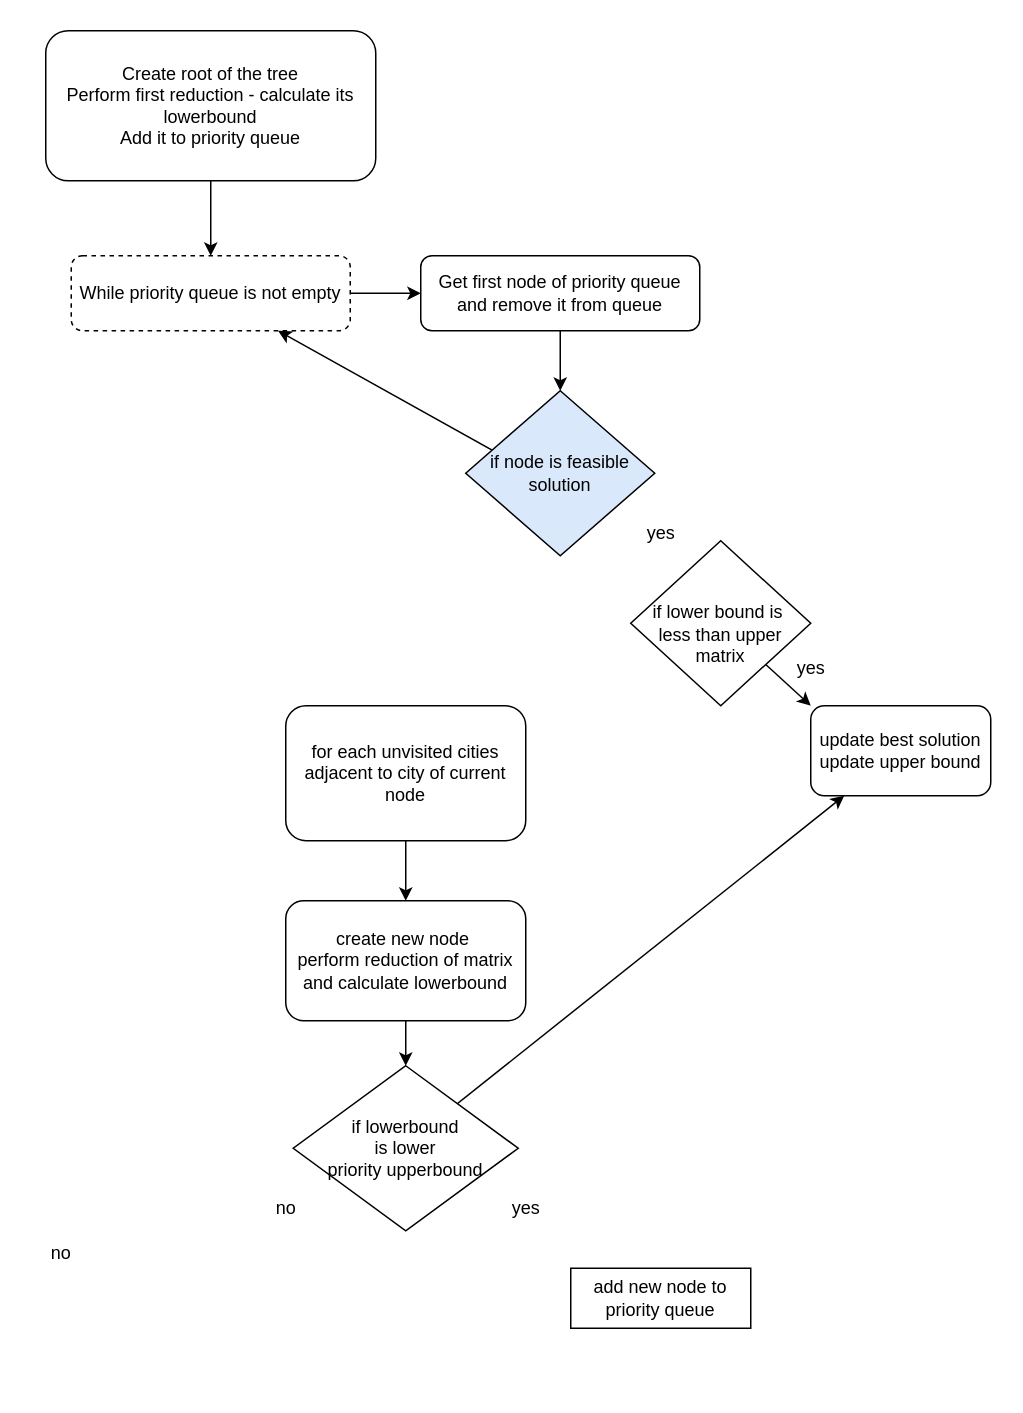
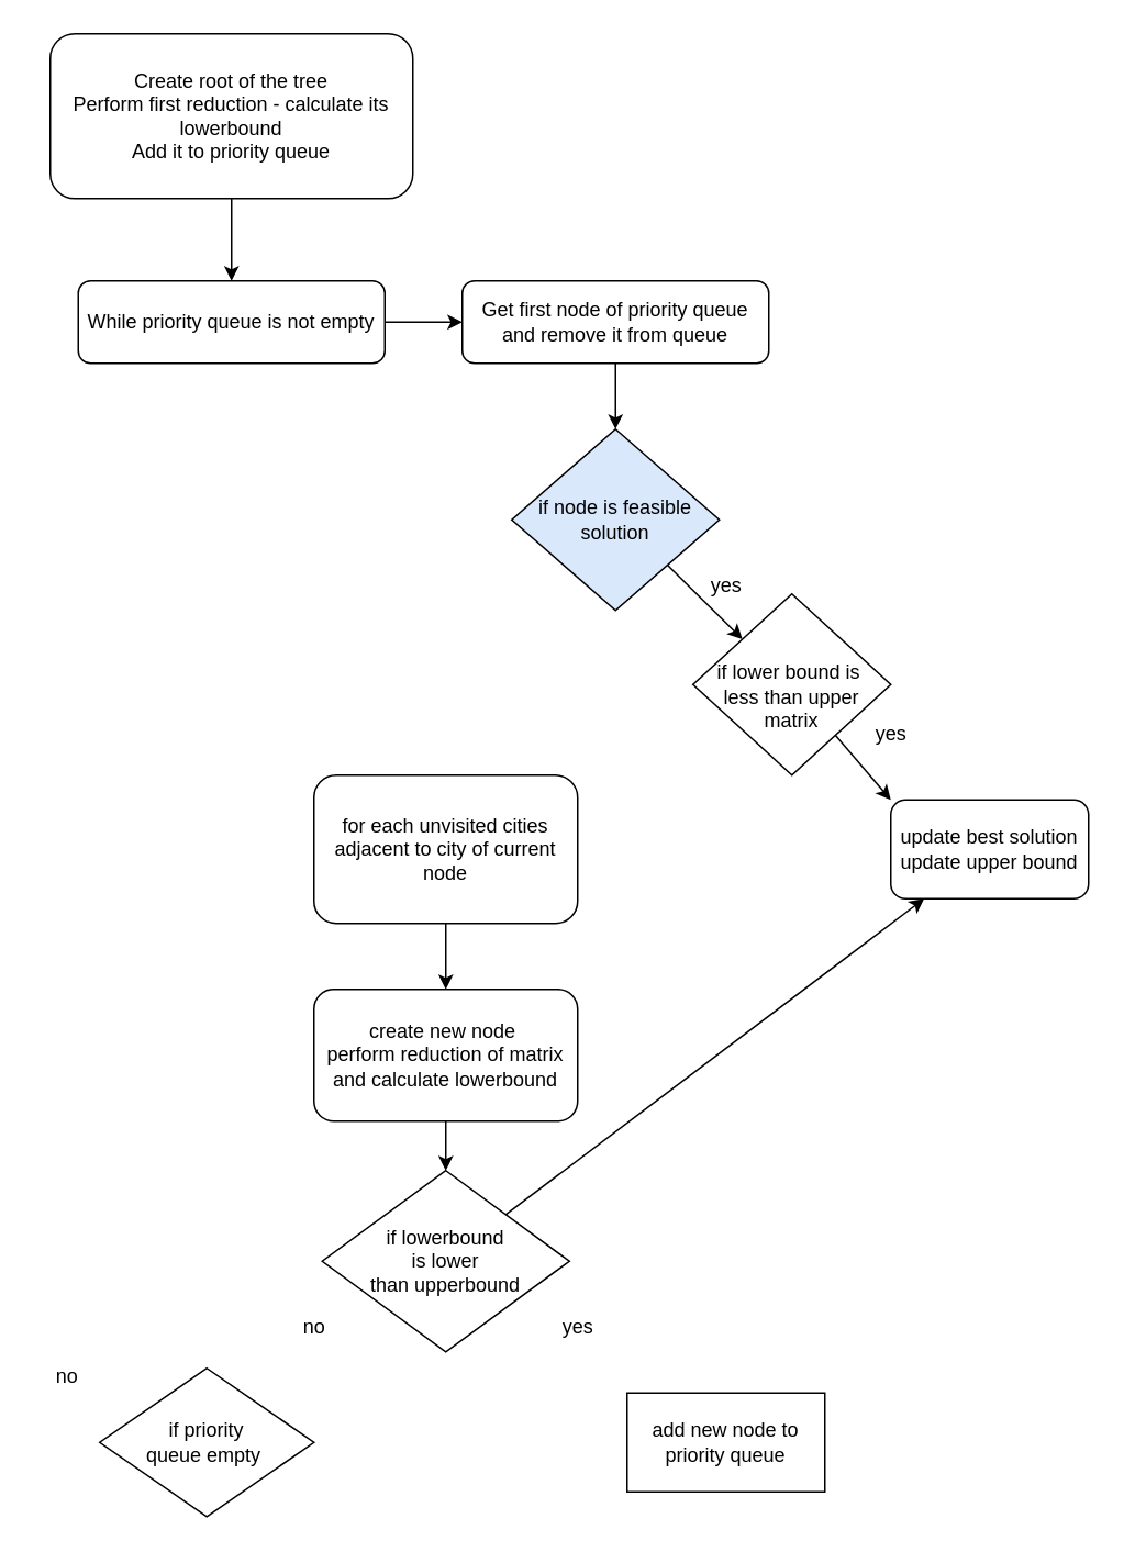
  <mxCell id="0" />
  <mxCell id="1" parent="0" />
  <mxCell id="2" value="" style="edgeStyle=orthogonalEdgeStyle;rounded=0;orthogonalLoop=1;jettySize=auto;html=1;" edge="1" parent="1" source="3" target="5"><mxGeometry relative="1" as="geometry" /></mxCell>
  <mxCell id="3" value="Create root of the tree&lt;br&gt;Perform first reduction - calculate its lowerbound&lt;br&gt;Add it to priority queue" style="rounded=1;whiteSpace=wrap;html=1;fontSize=12;glass=0;strokeWidth=1;shadow=0;" parent="1" vertex="1"><mxGeometry x="30" y="20" width="220" height="100" as="geometry" /></mxCell>
  <mxCell id="4" value="" style="edgeStyle=orthogonalEdgeStyle;rounded=0;orthogonalLoop=1;jettySize=auto;html=1;" edge="1" parent="1" source="5" target="7"><mxGeometry relative="1" as="geometry" /></mxCell>
- <mxCell id="5" value="While priority queue is not empty" style="rounded=1;whiteSpace=wrap;html=1;fontSize=12;glass=0;strokeWidth=1;shadow=0;dashed=1;" vertex="1" parent="1"><mxGeometry x="47" y="170" width="186" height="50" as="geometry" /></mxCell>
+ <mxCell id="5" value="While priority queue is not empty" style="rounded=1;whiteSpace=wrap;html=1;fontSize=12;glass=0;strokeWidth=1;shadow=0;" vertex="1" parent="1"><mxGeometry x="47" y="170" width="186" height="50" as="geometry" /></mxCell>
  <mxCell id="6" style="edgeStyle=orthogonalEdgeStyle;rounded=0;orthogonalLoop=1;jettySize=auto;html=1;exitX=0.5;exitY=1;exitDx=0;exitDy=0;entryX=0.5;entryY=0;entryDx=0;entryDy=0;" edge="1" parent="1" source="7" target="9"><mxGeometry relative="1" as="geometry" /></mxCell>
  <mxCell id="7" value="Get first node of priority queue and remove it from queue" style="rounded=1;whiteSpace=wrap;html=1;fontSize=12;glass=0;strokeWidth=1;shadow=0;" vertex="1" parent="1"><mxGeometry x="280" y="170" width="186" height="50" as="geometry" /></mxCell>
- <mxCell id="8" style="rounded=0;orthogonalLoop=1;jettySize=auto;html=1;exitX=1;exitY=1;exitDx=0;exitDy=0;" edge="1" parent="1" source="9" target="5"><mxGeometry relative="1" as="geometry"><mxPoint x="450" y="380" as="targetPoint" /></mxGeometry></mxCell>
+ <mxCell id="8" style="rounded=0;orthogonalLoop=1;jettySize=auto;html=1;exitX=1;exitY=1;exitDx=0;exitDy=0;entryX=0;entryY=0;entryDx=0;entryDy=0;" edge="1" parent="1" source="9" target="11"><mxGeometry relative="1" as="geometry"><mxPoint x="450" y="380" as="targetPoint" /></mxGeometry></mxCell>
  <mxCell id="9" value="if node is feasible solution" style="rhombus;whiteSpace=wrap;html=1;fillColor=#dae8fc;" vertex="1" parent="1"><mxGeometry x="310" y="260" width="126" height="110" as="geometry" /></mxCell>
  <mxCell id="10" value="" style="rounded=0;orthogonalLoop=1;jettySize=auto;html=1;entryX=0;entryY=0;entryDx=0;entryDy=0;" edge="1" parent="1" source="11" target="13"><mxGeometry relative="1" as="geometry" /></mxCell>
  <mxCell id="11" value="&lt;br&gt;if lower bound is&amp;nbsp;&lt;br&gt;less than upper matrix" style="rhombus;whiteSpace=wrap;html=1;" vertex="1" parent="1"><mxGeometry x="420" y="360" width="120" height="110" as="geometry" /></mxCell>
  <mxCell id="12" value="yes" style="text;html=1;align=center;verticalAlign=middle;resizable=0;points=[];autosize=1;strokeColor=none;fillColor=none;" vertex="1" parent="1"><mxGeometry x="420" y="340" width="40" height="30" as="geometry" /></mxCell>
- <mxCell id="13" value="update best solution&lt;br&gt;update upper bound" style="rounded=1;whiteSpace=wrap;html=1;" vertex="1" parent="1"><mxGeometry x="540" y="470" width="120" height="60" as="geometry" /></mxCell>
+ <mxCell id="13" value="update best solution&lt;br&gt;update upper bound" style="rounded=1;whiteSpace=wrap;html=1;" vertex="1" parent="1"><mxGeometry x="540" y="485" width="120" height="60" as="geometry" /></mxCell>
  <mxCell id="14" value="yes" style="text;html=1;align=center;verticalAlign=middle;resizable=0;points=[];autosize=1;strokeColor=none;fillColor=none;" vertex="1" parent="1"><mxGeometry x="520" y="430" width="40" height="30" as="geometry" /></mxCell>
  <mxCell id="15" value="" style="edgeStyle=orthogonalEdgeStyle;rounded=0;orthogonalLoop=1;jettySize=auto;html=1;" edge="1" parent="1" source="16" target="18"><mxGeometry relative="1" as="geometry" /></mxCell>
  <mxCell id="16" value="for each unvisited cities adjacent to city of current node" style="rounded=1;whiteSpace=wrap;html=1;" vertex="1" parent="1"><mxGeometry x="190" y="470" width="160" height="90" as="geometry" /></mxCell>
  <mxCell id="17" style="edgeStyle=orthogonalEdgeStyle;rounded=0;orthogonalLoop=1;jettySize=auto;html=1;exitX=0.5;exitY=1;exitDx=0;exitDy=0;entryX=0.5;entryY=0;entryDx=0;entryDy=0;" edge="1" parent="1" source="18" target="20"><mxGeometry relative="1" as="geometry" /></mxCell>
  <mxCell id="18" value="create new node&amp;nbsp;&lt;br&gt;perform reduction of matrix and calculate lowerbound" style="rounded=1;whiteSpace=wrap;html=1;" vertex="1" parent="1"><mxGeometry x="190" y="600" width="160" height="80" as="geometry" /></mxCell>
  <mxCell id="19" style="rounded=0;orthogonalLoop=1;jettySize=auto;html=1;exitX=0;exitY=1;exitDx=0;exitDy=0;" edge="1" parent="1" source="20" target="13"><mxGeometry relative="1" as="geometry" /></mxCell>
- <mxCell id="20" value="if lowerbound &lt;br&gt;is lower &lt;br&gt;priority upperbound" style="rhombus;whiteSpace=wrap;html=1;" vertex="1" parent="1"><mxGeometry x="195" y="710" width="150" height="110" as="geometry" /></mxCell>
- <mxCell id="21" value="add new node to priority queue" style="whiteSpace=wrap;html=1;" vertex="1" parent="1"><mxGeometry x="380" y="845" width="120" height="40" as="geometry" /></mxCell>
+ <mxCell id="20" value="if lowerbound &lt;br&gt;is lower &lt;br&gt;than upperbound" style="rhombus;whiteSpace=wrap;html=1;" vertex="1" parent="1"><mxGeometry x="195" y="710" width="150" height="110" as="geometry" /></mxCell>
+ <mxCell id="21" value="add new node to priority queue" style="whiteSpace=wrap;html=1;" vertex="1" parent="1"><mxGeometry x="380" y="845" width="120" height="60" as="geometry" /></mxCell>
  <mxCell id="22" value="yes" style="text;html=1;align=center;verticalAlign=middle;resizable=0;points=[];autosize=1;strokeColor=none;fillColor=none;" vertex="1" parent="1"><mxGeometry x="330" y="790" width="40" height="30" as="geometry" /></mxCell>
+ <mxCell id="23" value="if priority&lt;br&gt;queue empty&amp;nbsp;" style="rhombus;whiteSpace=wrap;html=1;" vertex="1" parent="1"><mxGeometry x="60" y="830" width="130" height="90" as="geometry" /></mxCell>
  <mxCell id="24" value="no" style="text;html=1;align=center;verticalAlign=middle;resizable=0;points=[];autosize=1;strokeColor=none;fillColor=none;" vertex="1" parent="1"><mxGeometry x="20" y="820" width="40" height="30" as="geometry" /></mxCell>
  <mxCell id="25" value="no" style="text;html=1;align=center;verticalAlign=middle;resizable=0;points=[];autosize=1;strokeColor=none;fillColor=none;" vertex="1" parent="1"><mxGeometry x="170" y="790" width="40" height="30" as="geometry" /></mxCell>
